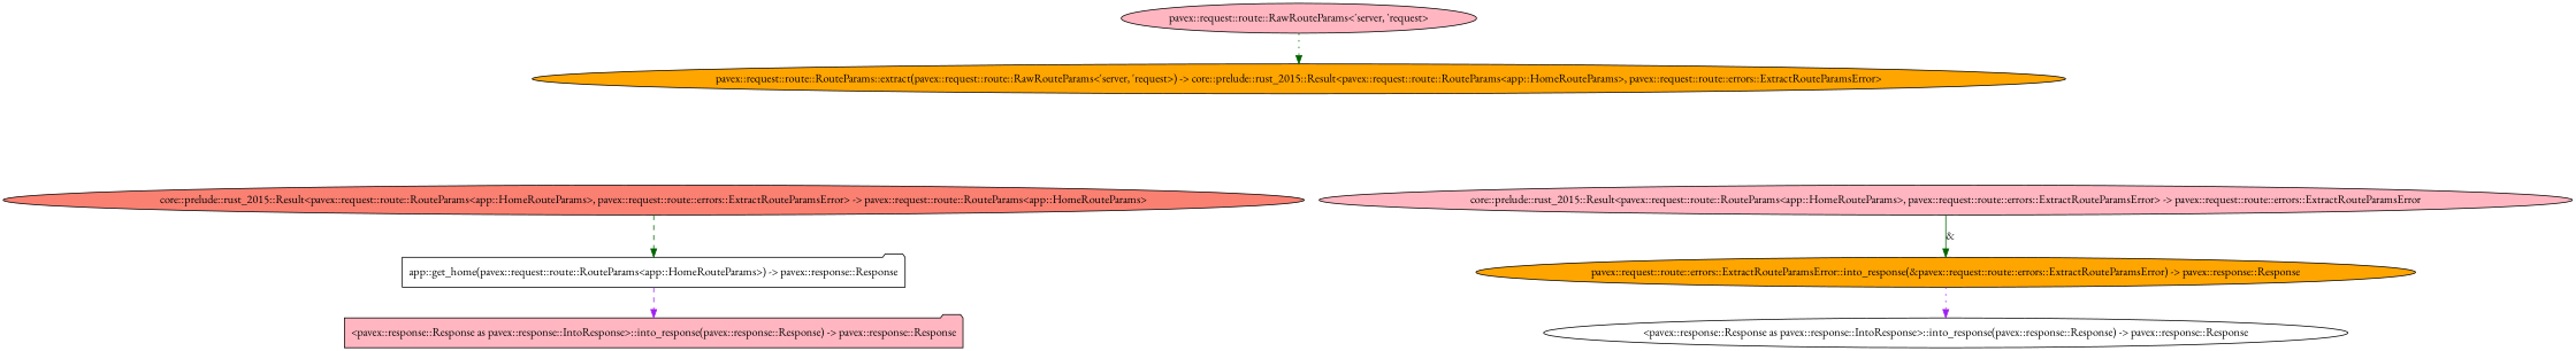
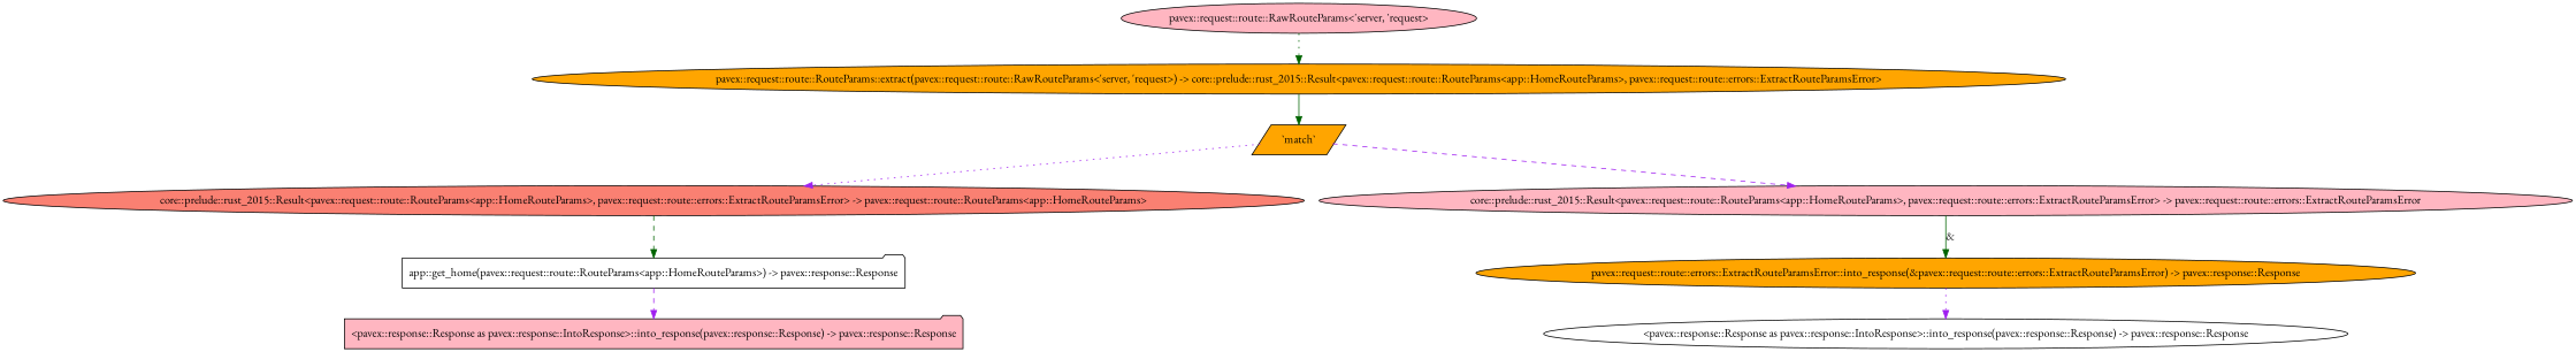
  digraph {
    fontname="EB Garamond"
    node [style=filled fillcolor=lightpink shape=ellipse fontname="EB Garamond"]
    edge [color=purple style=dashed fontname="EB Garamond"]
    n1 [label="app::get_home(pavex::request::route::RouteParams<app::HomeRouteParams>) -> pavex::response::Response" fillcolor=white shape=folder]
    n2 [label="<pavex::response::Response as pavex::response::IntoResponse>::into_response(pavex::response::Response) -> pavex::response::Response" shape=folder]
    n3 [label="core::prelude::rust_2015::Result<pavex::request::route::RouteParams<app::HomeRouteParams>, pavex::request::route::errors::ExtractRouteParamsError> -> pavex::request::route::RouteParams<app::HomeRouteParams>" fillcolor=salmon]
    n4 [label="pavex::request::route::RouteParams::extract(pavex::request::route::RawRouteParams<'server, 'request>) -> core::prelude::rust_2015::Result<pavex::request::route::RouteParams<app::HomeRouteParams>, pavex::request::route::errors::ExtractRouteParamsError>" fillcolor=orange]
+   n5 [label="`match`" fillcolor=orange shape=parallelogram]
    n6 [label="pavex::request::route::RawRouteParams<'server, 'request>"]
    n7 [label="core::prelude::rust_2015::Result<pavex::request::route::RouteParams<app::HomeRouteParams>, pavex::request::route::errors::ExtractRouteParamsError> -> pavex::request::route::errors::ExtractRouteParamsError"]
    n8 [label="pavex::request::route::errors::ExtractRouteParamsError::into_response(&pavex::request::route::errors::ExtractRouteParamsError) -> pavex::response::Response" fillcolor=orange]
    n9 [label="<pavex::response::Response as pavex::response::IntoResponse>::into_response(pavex::response::Response) -> pavex::response::Response" fillcolor=white]
    n1 -> n2
    n3 -> n1 [color=darkgreen]
+   n4 -> n5 [color=darkgreen style=solid]
+   n5 -> n3 [style=dotted]
+   n5 -> n7
    n6 -> n4 [color=darkgreen style=dotted]
    n7 -> n8 [label="&" color=darkgreen style=solid]
    n8 -> n9 [style=dotted]
  }
